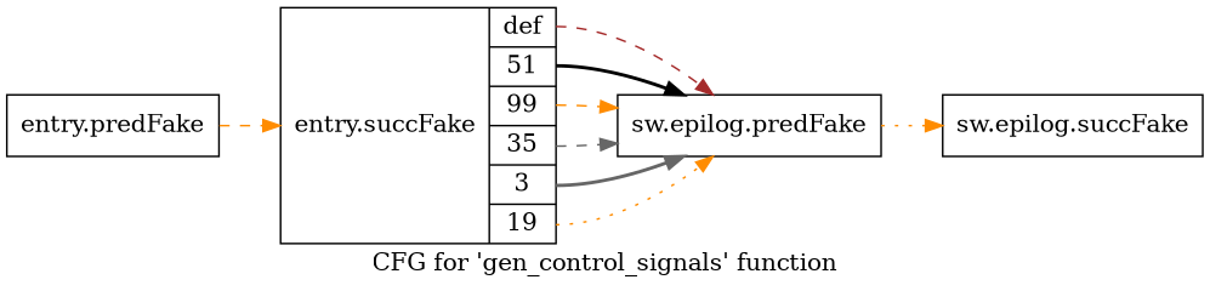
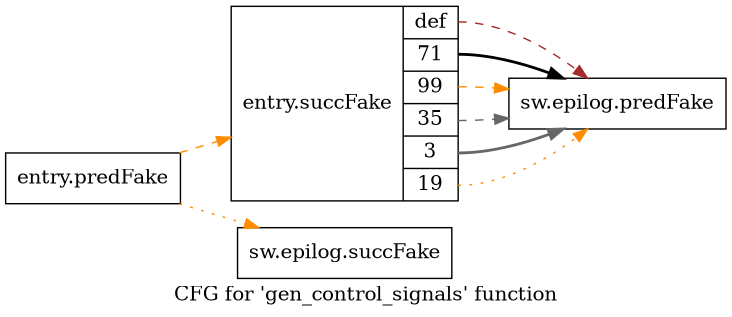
  digraph {
    fontname="DejaVu Serif"
    label="CFG for 'gen_control_signals' function"
    rankdir=LR
    node [fontname="DejaVu Serif" shape=record filename="../../../../../src/cpp_files/libcpu.cpp"]
    edge [color=darkorange execusionnum=0 filename="../../../../../src/cpp_files/libcpu.cpp" fontname="DejaVu Serif" style=dashed]
    n1 [label="{entry.predFake}" filename=""]
-   n2 [label="{entry.succFake|{<s0>def|<s1>51|<s2>99|<s3>35|<s4>3|<s5>19}}" linenumber=49]
+   n2 [label="{entry.succFake|{<s0>def|<s1>71|<s2>99|<s3>35|<s4>3|<s5>19}}" linenumber=49]
    n3 [label="{sw.epilog.predFake}" linenumber=100]
    n4 [label="{sw.epilog.succFake}" linenumber=101]
    n1 -> n2
    n2 -> n3 [color=brown tailport=s0]
    n2 -> n3 [color=black style=bold tailport=s1]
    n2 -> n3 [tailport=s2]
    n2 -> n3 [color=gray40 tailport=s3]
    n2 -> n3 [color=gray40 style=bold tailport=s4]
    n2 -> n3 [style=dotted tailport=s5]
-   n3 -> n4 [callList="_ZL17check_branch_typeP4Archh:100" style=dotted]
+   n1 -> n4 [callList="_ZL17check_branch_typeP4Archh:100" style=dotted]
  }
